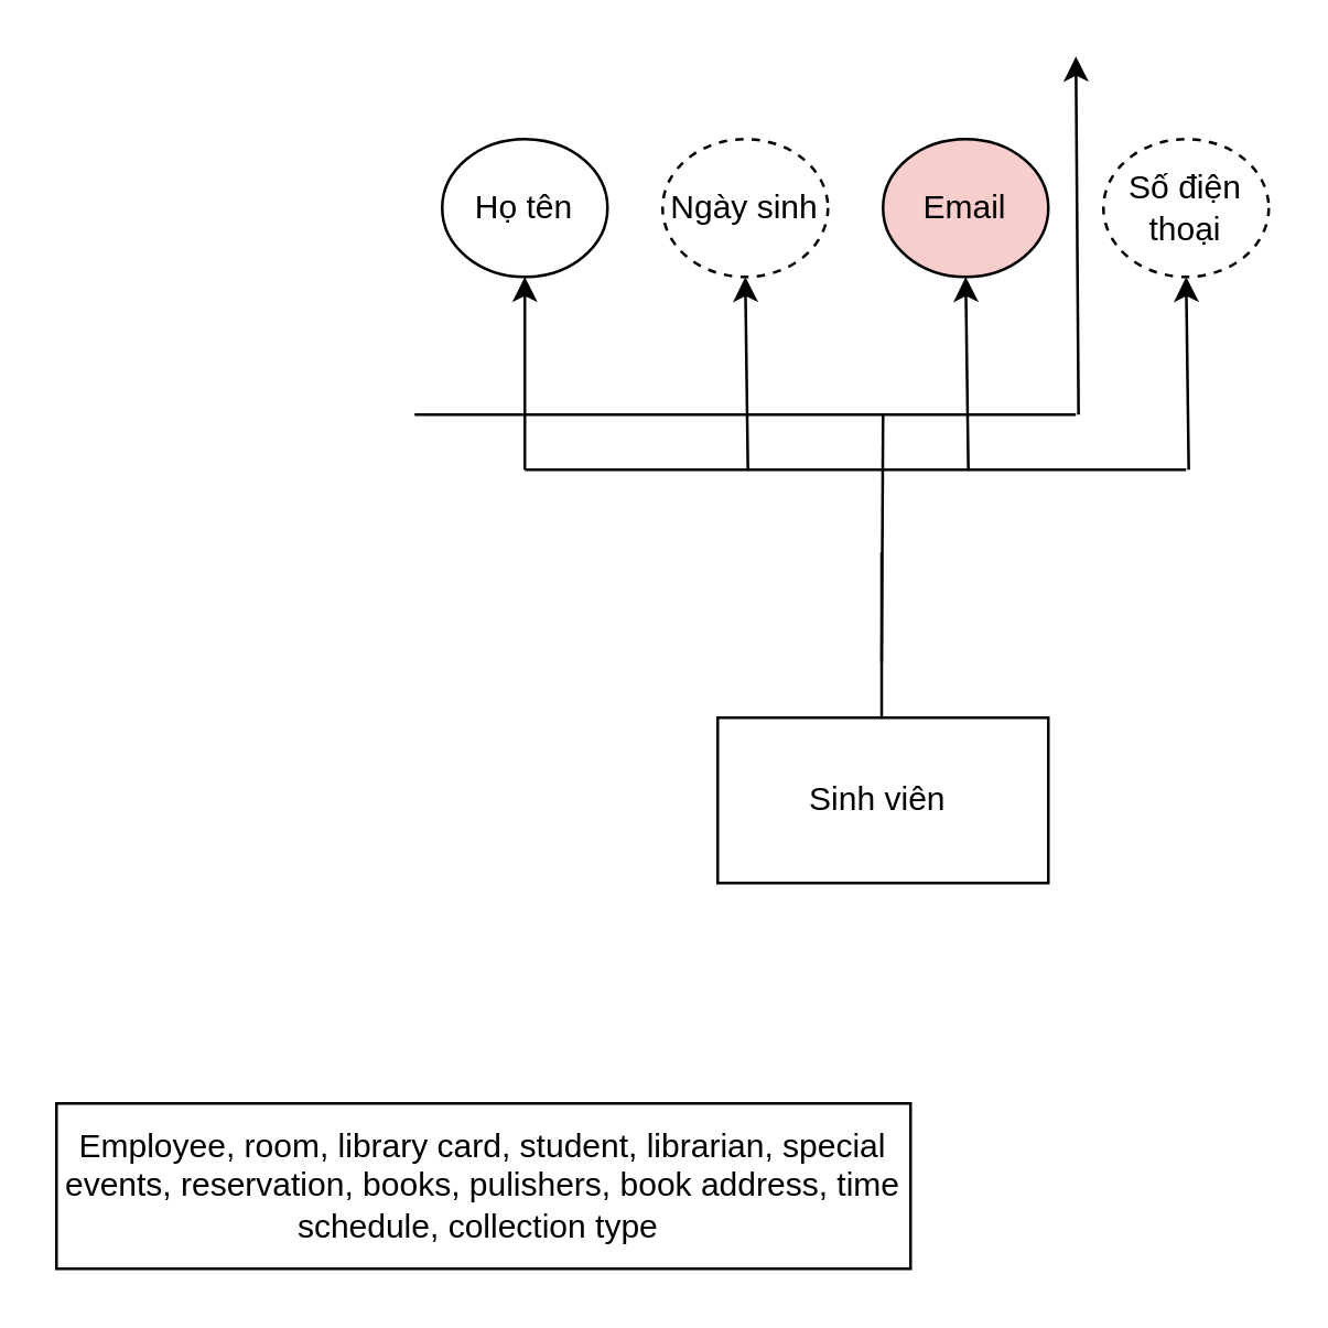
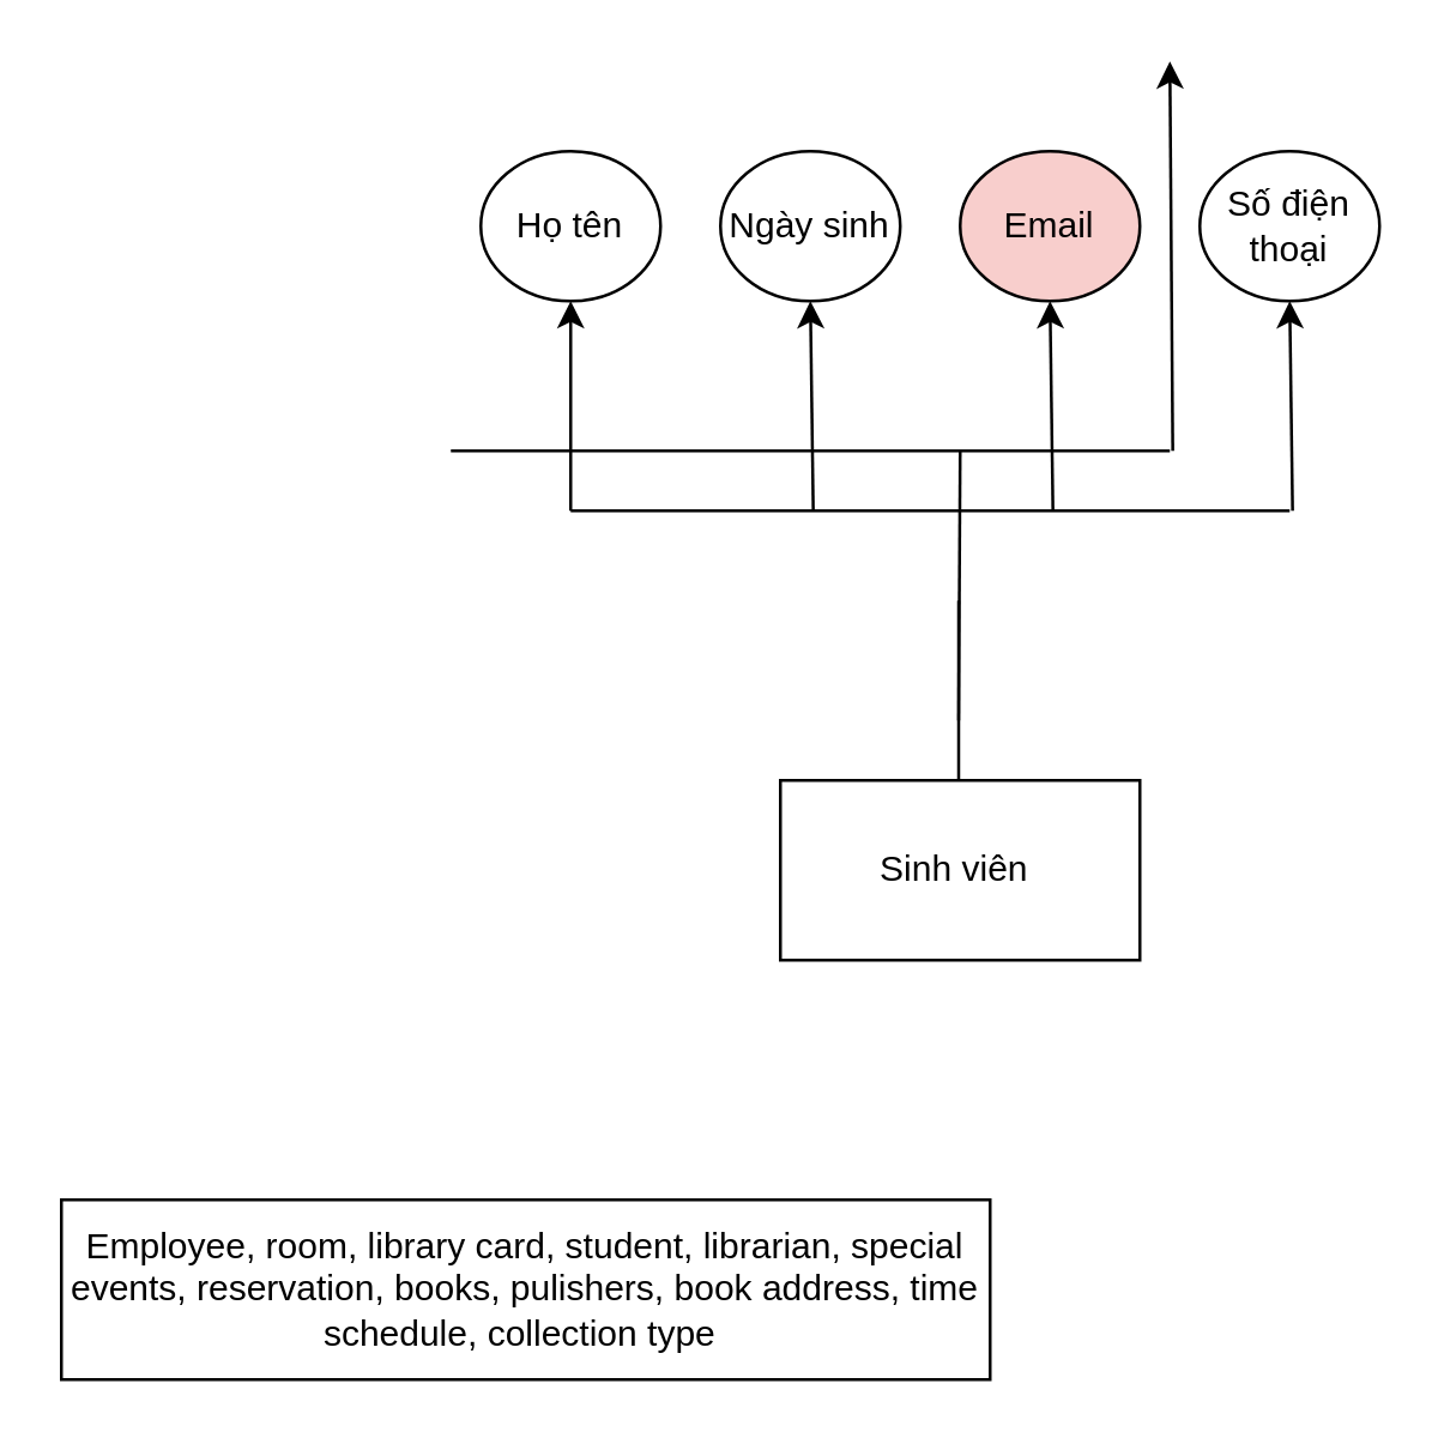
  <mxCell id="0" />
  <mxCell id="1" parent="0" />
  <mxCell id="2" value="Sinh viên&amp;nbsp;" style="rounded=0;whiteSpace=wrap;html=1;" vertex="1" parent="1"><mxGeometry x="260" y="260" width="120" height="60" as="geometry" /></mxCell>
  <mxCell id="3" value="" style="endArrow=none;html=1;rounded=0;" edge="1" parent="1"><mxGeometry width="50" height="50" relative="1" as="geometry"><mxPoint x="319.5" y="260" as="sourcePoint" /><mxPoint x="319.5" y="200" as="targetPoint" /></mxGeometry></mxCell>
  <mxCell id="4" value="" style="endArrow=none;html=1;rounded=0;" edge="1" parent="1"><mxGeometry width="50" height="50" relative="1" as="geometry"><mxPoint x="319.5" y="240" as="sourcePoint" /><mxPoint x="320" y="150" as="targetPoint" /></mxGeometry></mxCell>
  <mxCell id="5" value="" style="endArrow=none;html=1;rounded=0;" edge="1" parent="1"><mxGeometry width="50" height="50" relative="1" as="geometry"><mxPoint x="190" y="170" as="sourcePoint" /><mxPoint x="430" y="170" as="targetPoint" /></mxGeometry></mxCell>
  <mxCell id="6" value="" style="endArrow=classic;html=1;rounded=0;entryX=0.5;entryY=1;entryDx=0;entryDy=0;" edge="1" parent="1"><mxGeometry width="50" height="50" relative="1" as="geometry"><mxPoint x="190" y="170" as="sourcePoint" /><mxPoint x="190" y="100" as="targetPoint" /></mxGeometry></mxCell>
  <mxCell id="7" value="Họ tên" style="ellipse;whiteSpace=wrap;html=1;" vertex="1" parent="1"><mxGeometry x="160" y="50" width="60" height="50" as="geometry" /></mxCell>
  <mxCell id="8" value="" style="endArrow=classic;html=1;rounded=0;entryX=0.5;entryY=1;entryDx=0;entryDy=0;entryPerimeter=0;" edge="1" parent="1" target="11"><mxGeometry width="50" height="50" relative="1" as="geometry"><mxPoint x="270.96" y="170" as="sourcePoint" /><mxPoint x="270" y="110" as="targetPoint" /></mxGeometry></mxCell>
  <mxCell id="9" value="" style="endArrow=classic;html=1;rounded=0;entryX=0.5;entryY=1;entryDx=0;entryDy=0;" edge="1" parent="1" target="12"><mxGeometry width="50" height="50" relative="1" as="geometry"><mxPoint x="350.96" y="170" as="sourcePoint" /><mxPoint x="350" y="120" as="targetPoint" /></mxGeometry></mxCell>
  <mxCell id="10" value="" style="endArrow=classic;html=1;rounded=0;entryX=0.5;entryY=1;entryDx=0;entryDy=0;" edge="1" parent="1" target="13"><mxGeometry width="50" height="50" relative="1" as="geometry"><mxPoint x="430.96" y="170" as="sourcePoint" /><mxPoint x="430" y="120" as="targetPoint" /></mxGeometry></mxCell>
- <mxCell id="11" value="Ngày sinh" style="ellipse;whiteSpace=wrap;html=1;dashed=1;" vertex="1" parent="1"><mxGeometry x="240" y="50" width="60" height="50" as="geometry" /></mxCell>
+ <mxCell id="11" value="Ngày sinh" style="ellipse;whiteSpace=wrap;html=1;" vertex="1" parent="1"><mxGeometry x="240" y="50" width="60" height="50" as="geometry" /></mxCell>
  <mxCell id="12" value="Email" style="ellipse;whiteSpace=wrap;html=1;fillColor=#f8cecc;" vertex="1" parent="1"><mxGeometry x="320" y="50" width="60" height="50" as="geometry" /></mxCell>
- <mxCell id="13" value="Số điện thoại" style="ellipse;whiteSpace=wrap;html=1;dashed=1;" vertex="1" parent="1"><mxGeometry x="400" y="50" width="60" height="50" as="geometry" /></mxCell>
+ <mxCell id="13" value="Số điện thoại" style="ellipse;whiteSpace=wrap;html=1;" vertex="1" parent="1"><mxGeometry x="400" y="50" width="60" height="50" as="geometry" /></mxCell>
  <mxCell id="14" value="" style="endArrow=none;html=1;rounded=0;" edge="1" parent="1"><mxGeometry width="50" height="50" relative="1" as="geometry"><mxPoint x="150" y="150" as="sourcePoint" /><mxPoint x="390" y="150" as="targetPoint" /></mxGeometry></mxCell>
  <mxCell id="15" value="" style="endArrow=classic;html=1;rounded=0;" edge="1" parent="1"><mxGeometry width="50" height="50" relative="1" as="geometry"><mxPoint x="390.96" y="150" as="sourcePoint" /><mxPoint x="390" y="20" as="targetPoint" /></mxGeometry></mxCell>
  <mxCell id="16" value="Employee, room, library card, student, librarian, special events, reservation, books, pulishers, book address, time schedule, collection type&amp;nbsp;" style="rounded=0;whiteSpace=wrap;html=1;" vertex="1" parent="1"><mxGeometry x="20" y="400" width="310" height="60" as="geometry" /></mxCell>
